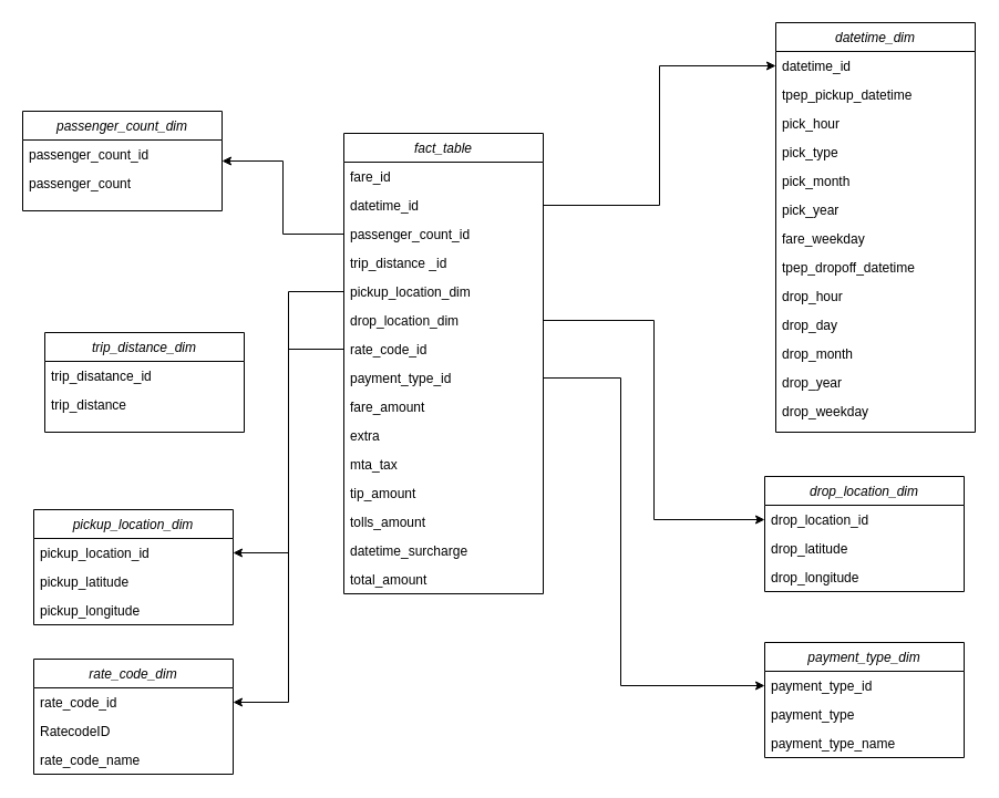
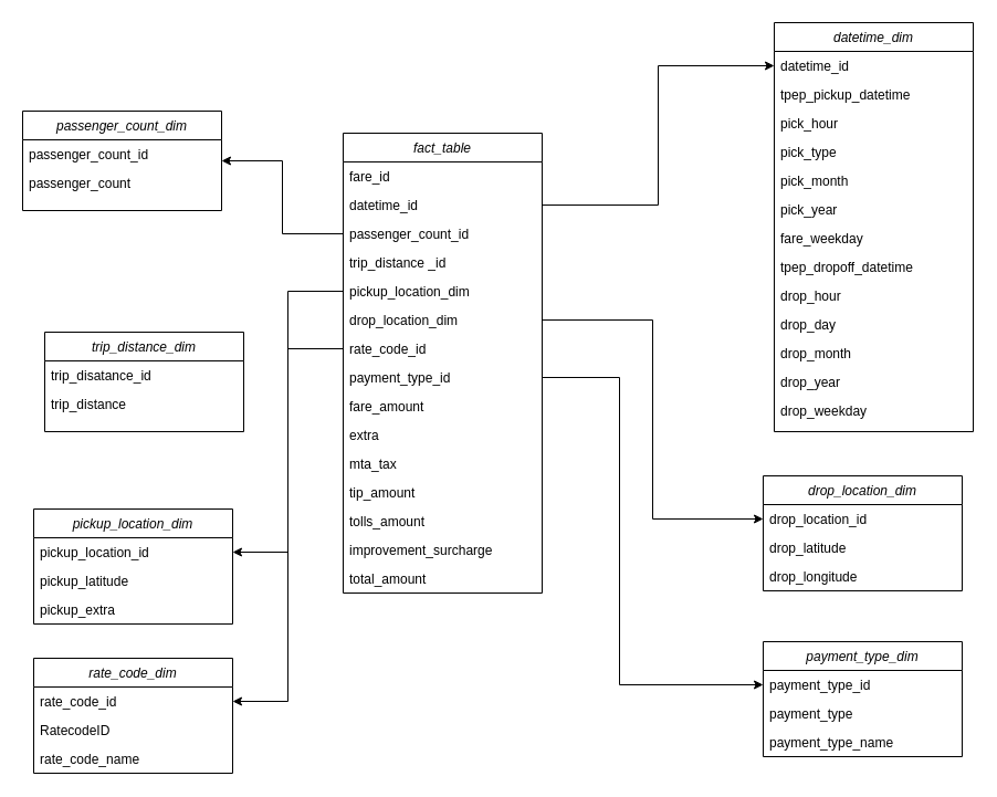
  <mxCell id="0" />
  <mxCell id="1" parent="0" />
  <mxCell id="2" value="fact_table" style="swimlane;fontStyle=2;align=center;verticalAlign=top;childLayout=stackLayout;horizontal=1;startSize=26;horizontalStack=0;resizeParent=1;resizeLast=0;collapsible=1;marginBottom=0;rounded=0;shadow=0;strokeWidth=1;" parent="1" vertex="1"><mxGeometry x="310" y="120" width="180" height="416" as="geometry"><mxRectangle x="230" y="140" width="160" height="26" as="alternateBounds" /></mxGeometry></mxCell>
  <mxCell id="3" value="fare_id" style="text;align=left;verticalAlign=top;spacingLeft=4;spacingRight=4;overflow=hidden;rotatable=0;points=[[0,0.5],[1,0.5]];portConstraint=eastwest;" parent="2" vertex="1"><mxGeometry y="26" width="180" height="26" as="geometry" /></mxCell>
  <mxCell id="4" value="datetime_id" style="text;align=left;verticalAlign=top;spacingLeft=4;spacingRight=4;overflow=hidden;rotatable=0;points=[[0,0.5],[1,0.5]];portConstraint=eastwest;rounded=0;shadow=0;html=0;" parent="2" vertex="1"><mxGeometry y="52" width="180" height="26" as="geometry" /></mxCell>
  <mxCell id="5" value="passenger_count_id" style="text;align=left;verticalAlign=top;spacingLeft=4;spacingRight=4;overflow=hidden;rotatable=0;points=[[0,0.5],[1,0.5]];portConstraint=eastwest;rounded=0;shadow=0;html=0;" parent="2" vertex="1"><mxGeometry y="78" width="180" height="26" as="geometry" /></mxCell>
  <mxCell id="6" value="trip_distance _id" style="text;align=left;verticalAlign=top;spacingLeft=4;spacingRight=4;overflow=hidden;rotatable=0;points=[[0,0.5],[1,0.5]];portConstraint=eastwest;rounded=0;shadow=0;html=0;" vertex="1" parent="2"><mxGeometry y="104" width="180" height="26" as="geometry" /></mxCell>
  <mxCell id="7" value="pickup_location_dim" style="text;align=left;verticalAlign=top;spacingLeft=4;spacingRight=4;overflow=hidden;rotatable=0;points=[[0,0.5],[1,0.5]];portConstraint=eastwest;rounded=0;shadow=0;html=0;" vertex="1" parent="2"><mxGeometry y="130" width="180" height="26" as="geometry" /></mxCell>
  <mxCell id="8" value="drop_location_dim" style="text;align=left;verticalAlign=top;spacingLeft=4;spacingRight=4;overflow=hidden;rotatable=0;points=[[0,0.5],[1,0.5]];portConstraint=eastwest;rounded=0;shadow=0;html=0;" vertex="1" parent="2"><mxGeometry y="156" width="180" height="26" as="geometry" /></mxCell>
  <mxCell id="9" value="rate_code_id" style="text;align=left;verticalAlign=top;spacingLeft=4;spacingRight=4;overflow=hidden;rotatable=0;points=[[0,0.5],[1,0.5]];portConstraint=eastwest;rounded=0;shadow=0;html=0;" vertex="1" parent="2"><mxGeometry y="182" width="180" height="26" as="geometry" /></mxCell>
  <mxCell id="10" value="payment_type_id" style="text;align=left;verticalAlign=top;spacingLeft=4;spacingRight=4;overflow=hidden;rotatable=0;points=[[0,0.5],[1,0.5]];portConstraint=eastwest;rounded=0;shadow=0;html=0;" vertex="1" parent="2"><mxGeometry y="208" width="180" height="26" as="geometry" /></mxCell>
  <mxCell id="11" value="fare_amount" style="text;align=left;verticalAlign=top;spacingLeft=4;spacingRight=4;overflow=hidden;rotatable=0;points=[[0,0.5],[1,0.5]];portConstraint=eastwest;rounded=0;shadow=0;html=0;" vertex="1" parent="2"><mxGeometry y="234" width="180" height="26" as="geometry" /></mxCell>
  <mxCell id="12" value="extra" style="text;align=left;verticalAlign=top;spacingLeft=4;spacingRight=4;overflow=hidden;rotatable=0;points=[[0,0.5],[1,0.5]];portConstraint=eastwest;rounded=0;shadow=0;html=0;" vertex="1" parent="2"><mxGeometry y="260" width="180" height="26" as="geometry" /></mxCell>
  <mxCell id="13" value="mta_tax" style="text;align=left;verticalAlign=top;spacingLeft=4;spacingRight=4;overflow=hidden;rotatable=0;points=[[0,0.5],[1,0.5]];portConstraint=eastwest;rounded=0;shadow=0;html=0;" vertex="1" parent="2"><mxGeometry y="286" width="180" height="26" as="geometry" /></mxCell>
  <mxCell id="14" value="tip_amount" style="text;align=left;verticalAlign=top;spacingLeft=4;spacingRight=4;overflow=hidden;rotatable=0;points=[[0,0.5],[1,0.5]];portConstraint=eastwest;rounded=0;shadow=0;html=0;" vertex="1" parent="2"><mxGeometry y="312" width="180" height="26" as="geometry" /></mxCell>
  <mxCell id="15" value="tolls_amount" style="text;align=left;verticalAlign=top;spacingLeft=4;spacingRight=4;overflow=hidden;rotatable=0;points=[[0,0.5],[1,0.5]];portConstraint=eastwest;rounded=0;shadow=0;html=0;" vertex="1" parent="2"><mxGeometry y="338" width="180" height="26" as="geometry" /></mxCell>
- <mxCell id="16" value="datetime_surcharge" style="text;align=left;verticalAlign=top;spacingLeft=4;spacingRight=4;overflow=hidden;rotatable=0;points=[[0,0.5],[1,0.5]];portConstraint=eastwest;rounded=0;shadow=0;html=0;" vertex="1" parent="2"><mxGeometry y="364" width="180" height="26" as="geometry" /></mxCell>
+ <mxCell id="16" value="improvement_surcharge" style="text;align=left;verticalAlign=top;spacingLeft=4;spacingRight=4;overflow=hidden;rotatable=0;points=[[0,0.5],[1,0.5]];portConstraint=eastwest;rounded=0;shadow=0;html=0;" vertex="1" parent="2"><mxGeometry y="364" width="180" height="26" as="geometry" /></mxCell>
  <mxCell id="17" value="total_amount" style="text;align=left;verticalAlign=top;spacingLeft=4;spacingRight=4;overflow=hidden;rotatable=0;points=[[0,0.5],[1,0.5]];portConstraint=eastwest;rounded=0;shadow=0;html=0;" vertex="1" parent="2"><mxGeometry y="390" width="180" height="26" as="geometry" /></mxCell>
  <mxCell id="18" value="datetime_dim" style="swimlane;fontStyle=2;align=center;verticalAlign=top;childLayout=stackLayout;horizontal=1;startSize=26;horizontalStack=0;resizeParent=1;resizeLast=0;collapsible=1;marginBottom=0;rounded=0;shadow=0;strokeWidth=1;" vertex="1" parent="1"><mxGeometry x="700" y="20" width="180" height="370" as="geometry"><mxRectangle x="230" y="140" width="160" height="26" as="alternateBounds" /></mxGeometry></mxCell>
  <mxCell id="19" value="datetime_id" style="text;align=left;verticalAlign=top;spacingLeft=4;spacingRight=4;overflow=hidden;rotatable=0;points=[[0,0.5],[1,0.5]];portConstraint=eastwest;rounded=0;shadow=0;html=0;" vertex="1" parent="18"><mxGeometry y="26" width="180" height="26" as="geometry" /></mxCell>
  <mxCell id="20" value="tpep_pickup_datetime" style="text;align=left;verticalAlign=top;spacingLeft=4;spacingRight=4;overflow=hidden;rotatable=0;points=[[0,0.5],[1,0.5]];portConstraint=eastwest;rounded=0;shadow=0;html=0;" vertex="1" parent="18"><mxGeometry y="52" width="180" height="26" as="geometry" /></mxCell>
  <mxCell id="21" value="pick_hour" style="text;align=left;verticalAlign=top;spacingLeft=4;spacingRight=4;overflow=hidden;rotatable=0;points=[[0,0.5],[1,0.5]];portConstraint=eastwest;rounded=0;shadow=0;html=0;" vertex="1" parent="18"><mxGeometry y="78" width="180" height="26" as="geometry" /></mxCell>
  <mxCell id="22" value="pick_type" style="text;align=left;verticalAlign=top;spacingLeft=4;spacingRight=4;overflow=hidden;rotatable=0;points=[[0,0.5],[1,0.5]];portConstraint=eastwest;rounded=0;shadow=0;html=0;" vertex="1" parent="18"><mxGeometry y="104" width="180" height="26" as="geometry" /></mxCell>
  <mxCell id="23" value="pick_month" style="text;align=left;verticalAlign=top;spacingLeft=4;spacingRight=4;overflow=hidden;rotatable=0;points=[[0,0.5],[1,0.5]];portConstraint=eastwest;rounded=0;shadow=0;html=0;" vertex="1" parent="18"><mxGeometry y="130" width="180" height="26" as="geometry" /></mxCell>
  <mxCell id="24" value="pick_year    " style="text;align=left;verticalAlign=top;spacingLeft=4;spacingRight=4;overflow=hidden;rotatable=0;points=[[0,0.5],[1,0.5]];portConstraint=eastwest;rounded=0;shadow=0;html=0;" vertex="1" parent="18"><mxGeometry y="156" width="180" height="26" as="geometry" /></mxCell>
  <mxCell id="25" value="fare_weekday" style="text;align=left;verticalAlign=top;spacingLeft=4;spacingRight=4;overflow=hidden;rotatable=0;points=[[0,0.5],[1,0.5]];portConstraint=eastwest;rounded=0;shadow=0;html=0;" vertex="1" parent="18"><mxGeometry y="182" width="180" height="26" as="geometry" /></mxCell>
  <mxCell id="26" value="tpep_dropoff_datetime" style="text;align=left;verticalAlign=top;spacingLeft=4;spacingRight=4;overflow=hidden;rotatable=0;points=[[0,0.5],[1,0.5]];portConstraint=eastwest;rounded=0;shadow=0;html=0;" vertex="1" parent="18"><mxGeometry y="208" width="180" height="26" as="geometry" /></mxCell>
  <mxCell id="27" value="drop_hour" style="text;align=left;verticalAlign=top;spacingLeft=4;spacingRight=4;overflow=hidden;rotatable=0;points=[[0,0.5],[1,0.5]];portConstraint=eastwest;rounded=0;shadow=0;html=0;" vertex="1" parent="18"><mxGeometry y="234" width="180" height="26" as="geometry" /></mxCell>
  <mxCell id="28" value="drop_day" style="text;align=left;verticalAlign=top;spacingLeft=4;spacingRight=4;overflow=hidden;rotatable=0;points=[[0,0.5],[1,0.5]];portConstraint=eastwest;rounded=0;shadow=0;html=0;" vertex="1" parent="18"><mxGeometry y="260" width="180" height="26" as="geometry" /></mxCell>
  <mxCell id="29" value="drop_month" style="text;align=left;verticalAlign=top;spacingLeft=4;spacingRight=4;overflow=hidden;rotatable=0;points=[[0,0.5],[1,0.5]];portConstraint=eastwest;rounded=0;shadow=0;html=0;" vertex="1" parent="18"><mxGeometry y="286" width="180" height="26" as="geometry" /></mxCell>
  <mxCell id="30" value="drop_year" style="text;align=left;verticalAlign=top;spacingLeft=4;spacingRight=4;overflow=hidden;rotatable=0;points=[[0,0.5],[1,0.5]];portConstraint=eastwest;rounded=0;shadow=0;html=0;" vertex="1" parent="18"><mxGeometry y="312" width="180" height="26" as="geometry" /></mxCell>
  <mxCell id="31" value="drop_weekday" style="text;align=left;verticalAlign=top;spacingLeft=4;spacingRight=4;overflow=hidden;rotatable=0;points=[[0,0.5],[1,0.5]];portConstraint=eastwest;rounded=0;shadow=0;html=0;" vertex="1" parent="18"><mxGeometry y="338" width="180" height="26" as="geometry" /></mxCell>
  <mxCell id="32" value="passenger_count_dim" style="swimlane;fontStyle=2;align=center;verticalAlign=top;childLayout=stackLayout;horizontal=1;startSize=26;horizontalStack=0;resizeParent=1;resizeLast=0;collapsible=1;marginBottom=0;rounded=0;shadow=0;strokeWidth=1;" vertex="1" parent="1"><mxGeometry x="20" y="100" width="180" height="90" as="geometry"><mxRectangle x="230" y="140" width="160" height="26" as="alternateBounds" /></mxGeometry></mxCell>
  <mxCell id="33" value="passenger_count_id" style="text;align=left;verticalAlign=top;spacingLeft=4;spacingRight=4;overflow=hidden;rotatable=0;points=[[0,0.5],[1,0.5]];portConstraint=eastwest;rounded=0;shadow=0;html=0;" vertex="1" parent="32"><mxGeometry y="26" width="180" height="26" as="geometry" /></mxCell>
  <mxCell id="34" value="passenger_count" style="text;align=left;verticalAlign=top;spacingLeft=4;spacingRight=4;overflow=hidden;rotatable=0;points=[[0,0.5],[1,0.5]];portConstraint=eastwest;rounded=0;shadow=0;html=0;" vertex="1" parent="32"><mxGeometry y="52" width="180" height="26" as="geometry" /></mxCell>
  <mxCell id="35" style="edgeStyle=orthogonalEdgeStyle;rounded=0;orthogonalLoop=1;jettySize=auto;html=1;exitX=0;exitY=0.5;exitDx=0;exitDy=0;entryX=1;entryY=0.5;entryDx=0;entryDy=0;" edge="1" parent="1" source="5" target="32"><mxGeometry relative="1" as="geometry" /></mxCell>
  <mxCell id="36" value="trip_distance_dim" style="swimlane;fontStyle=2;align=center;verticalAlign=top;childLayout=stackLayout;horizontal=1;startSize=26;horizontalStack=0;resizeParent=1;resizeLast=0;collapsible=1;marginBottom=0;rounded=0;shadow=0;strokeWidth=1;" vertex="1" parent="1"><mxGeometry x="40" y="300" width="180" height="90" as="geometry"><mxRectangle x="230" y="140" width="160" height="26" as="alternateBounds" /></mxGeometry></mxCell>
  <mxCell id="37" value="trip_disatance_id" style="text;align=left;verticalAlign=top;spacingLeft=4;spacingRight=4;overflow=hidden;rotatable=0;points=[[0,0.5],[1,0.5]];portConstraint=eastwest;rounded=0;shadow=0;html=0;" vertex="1" parent="36"><mxGeometry y="26" width="180" height="26" as="geometry" /></mxCell>
  <mxCell id="38" value="trip_distance" style="text;align=left;verticalAlign=top;spacingLeft=4;spacingRight=4;overflow=hidden;rotatable=0;points=[[0,0.5],[1,0.5]];portConstraint=eastwest;rounded=0;shadow=0;html=0;" vertex="1" parent="36"><mxGeometry y="52" width="180" height="26" as="geometry" /></mxCell>
  <mxCell id="39" value="pickup_location_dim" style="swimlane;fontStyle=2;align=center;verticalAlign=top;childLayout=stackLayout;horizontal=1;startSize=26;horizontalStack=0;resizeParent=1;resizeLast=0;collapsible=1;marginBottom=0;rounded=0;shadow=0;strokeWidth=1;" vertex="1" parent="1"><mxGeometry x="30" y="460" width="180" height="104" as="geometry"><mxRectangle x="230" y="140" width="160" height="26" as="alternateBounds" /></mxGeometry></mxCell>
  <mxCell id="40" value="pickup_location_id" style="text;align=left;verticalAlign=top;spacingLeft=4;spacingRight=4;overflow=hidden;rotatable=0;points=[[0,0.5],[1,0.5]];portConstraint=eastwest;rounded=0;shadow=0;html=0;" vertex="1" parent="39"><mxGeometry y="26" width="180" height="26" as="geometry" /></mxCell>
  <mxCell id="41" value="pickup_latitude" style="text;align=left;verticalAlign=top;spacingLeft=4;spacingRight=4;overflow=hidden;rotatable=0;points=[[0,0.5],[1,0.5]];portConstraint=eastwest;rounded=0;shadow=0;html=0;" vertex="1" parent="39"><mxGeometry y="52" width="180" height="26" as="geometry" /></mxCell>
- <mxCell id="42" value="pickup_longitude" style="text;align=left;verticalAlign=top;spacingLeft=4;spacingRight=4;overflow=hidden;rotatable=0;points=[[0,0.5],[1,0.5]];portConstraint=eastwest;rounded=0;shadow=0;html=0;" vertex="1" parent="39"><mxGeometry y="78" width="180" height="26" as="geometry" /></mxCell>
+ <mxCell id="42" value="pickup_extra" style="text;align=left;verticalAlign=top;spacingLeft=4;spacingRight=4;overflow=hidden;rotatable=0;points=[[0,0.5],[1,0.5]];portConstraint=eastwest;rounded=0;shadow=0;html=0;" vertex="1" parent="39"><mxGeometry y="78" width="180" height="26" as="geometry" /></mxCell>
  <mxCell id="43" style="edgeStyle=orthogonalEdgeStyle;rounded=0;orthogonalLoop=1;jettySize=auto;html=1;exitX=1;exitY=0.5;exitDx=0;exitDy=0;entryX=0;entryY=0.5;entryDx=0;entryDy=0;" edge="1" parent="1" source="4" target="19"><mxGeometry relative="1" as="geometry" /></mxCell>
  <mxCell id="44" value="drop_location_dim" style="swimlane;fontStyle=2;align=center;verticalAlign=top;childLayout=stackLayout;horizontal=1;startSize=26;horizontalStack=0;resizeParent=1;resizeLast=0;collapsible=1;marginBottom=0;rounded=0;shadow=0;strokeWidth=1;" vertex="1" parent="1"><mxGeometry x="690" y="430" width="180" height="104" as="geometry"><mxRectangle x="230" y="140" width="160" height="26" as="alternateBounds" /></mxGeometry></mxCell>
  <mxCell id="45" value="drop_location_id" style="text;align=left;verticalAlign=top;spacingLeft=4;spacingRight=4;overflow=hidden;rotatable=0;points=[[0,0.5],[1,0.5]];portConstraint=eastwest;rounded=0;shadow=0;html=0;" vertex="1" parent="44"><mxGeometry y="26" width="180" height="26" as="geometry" /></mxCell>
  <mxCell id="46" value="drop_latitude" style="text;align=left;verticalAlign=top;spacingLeft=4;spacingRight=4;overflow=hidden;rotatable=0;points=[[0,0.5],[1,0.5]];portConstraint=eastwest;rounded=0;shadow=0;html=0;" vertex="1" parent="44"><mxGeometry y="52" width="180" height="26" as="geometry" /></mxCell>
  <mxCell id="47" value="drop_longitude" style="text;align=left;verticalAlign=top;spacingLeft=4;spacingRight=4;overflow=hidden;rotatable=0;points=[[0,0.5],[1,0.5]];portConstraint=eastwest;rounded=0;shadow=0;html=0;" vertex="1" parent="44"><mxGeometry y="78" width="180" height="26" as="geometry" /></mxCell>
  <mxCell id="48" style="edgeStyle=orthogonalEdgeStyle;rounded=0;orthogonalLoop=1;jettySize=auto;html=1;entryX=0;entryY=0.5;entryDx=0;entryDy=0;" edge="1" parent="1" source="8" target="45"><mxGeometry relative="1" as="geometry" /></mxCell>
  <mxCell id="49" style="edgeStyle=orthogonalEdgeStyle;rounded=0;orthogonalLoop=1;jettySize=auto;html=1;exitX=0;exitY=0.5;exitDx=0;exitDy=0;entryX=1;entryY=0.5;entryDx=0;entryDy=0;" edge="1" parent="1" source="7" target="40"><mxGeometry relative="1" as="geometry" /></mxCell>
  <mxCell id="50" value="rate_code_dim" style="swimlane;fontStyle=2;align=center;verticalAlign=top;childLayout=stackLayout;horizontal=1;startSize=26;horizontalStack=0;resizeParent=1;resizeLast=0;collapsible=1;marginBottom=0;rounded=0;shadow=0;strokeWidth=1;" vertex="1" parent="1"><mxGeometry x="30" y="595" width="180" height="104" as="geometry"><mxRectangle x="230" y="140" width="160" height="26" as="alternateBounds" /></mxGeometry></mxCell>
  <mxCell id="51" value="rate_code_id" style="text;align=left;verticalAlign=top;spacingLeft=4;spacingRight=4;overflow=hidden;rotatable=0;points=[[0,0.5],[1,0.5]];portConstraint=eastwest;rounded=0;shadow=0;html=0;" vertex="1" parent="50"><mxGeometry y="26" width="180" height="26" as="geometry" /></mxCell>
  <mxCell id="52" value="RatecodeID" style="text;align=left;verticalAlign=top;spacingLeft=4;spacingRight=4;overflow=hidden;rotatable=0;points=[[0,0.5],[1,0.5]];portConstraint=eastwest;rounded=0;shadow=0;html=0;" vertex="1" parent="50"><mxGeometry y="52" width="180" height="26" as="geometry" /></mxCell>
  <mxCell id="53" value="rate_code_name" style="text;align=left;verticalAlign=top;spacingLeft=4;spacingRight=4;overflow=hidden;rotatable=0;points=[[0,0.5],[1,0.5]];portConstraint=eastwest;rounded=0;shadow=0;html=0;" vertex="1" parent="50"><mxGeometry y="78" width="180" height="26" as="geometry" /></mxCell>
  <mxCell id="54" style="edgeStyle=orthogonalEdgeStyle;rounded=0;orthogonalLoop=1;jettySize=auto;html=1;entryX=1;entryY=0.5;entryDx=0;entryDy=0;" edge="1" parent="1" source="9" target="51"><mxGeometry relative="1" as="geometry" /></mxCell>
  <mxCell id="55" value="payment_type_dim" style="swimlane;fontStyle=2;align=center;verticalAlign=top;childLayout=stackLayout;horizontal=1;startSize=26;horizontalStack=0;resizeParent=1;resizeLast=0;collapsible=1;marginBottom=0;rounded=0;shadow=0;strokeWidth=1;" vertex="1" parent="1"><mxGeometry x="690" y="580" width="180" height="104" as="geometry"><mxRectangle x="230" y="140" width="160" height="26" as="alternateBounds" /></mxGeometry></mxCell>
  <mxCell id="56" value="payment_type_id" style="text;align=left;verticalAlign=top;spacingLeft=4;spacingRight=4;overflow=hidden;rotatable=0;points=[[0,0.5],[1,0.5]];portConstraint=eastwest;rounded=0;shadow=0;html=0;" vertex="1" parent="55"><mxGeometry y="26" width="180" height="26" as="geometry" /></mxCell>
  <mxCell id="57" value="payment_type" style="text;align=left;verticalAlign=top;spacingLeft=4;spacingRight=4;overflow=hidden;rotatable=0;points=[[0,0.5],[1,0.5]];portConstraint=eastwest;rounded=0;shadow=0;html=0;" vertex="1" parent="55"><mxGeometry y="52" width="180" height="26" as="geometry" /></mxCell>
  <mxCell id="58" value="payment_type_name" style="text;align=left;verticalAlign=top;spacingLeft=4;spacingRight=4;overflow=hidden;rotatable=0;points=[[0,0.5],[1,0.5]];portConstraint=eastwest;rounded=0;shadow=0;html=0;" vertex="1" parent="55"><mxGeometry y="78" width="180" height="26" as="geometry" /></mxCell>
  <mxCell id="59" style="edgeStyle=orthogonalEdgeStyle;rounded=0;orthogonalLoop=1;jettySize=auto;html=1;entryX=0;entryY=0.5;entryDx=0;entryDy=0;" edge="1" parent="1" source="10" target="56"><mxGeometry relative="1" as="geometry"><Array as="points"><mxPoint x="560" y="341" /><mxPoint x="560" y="619" /></Array></mxGeometry></mxCell>
